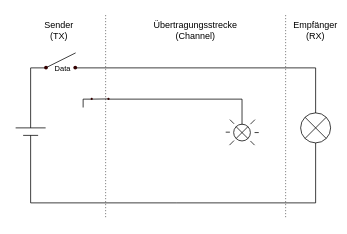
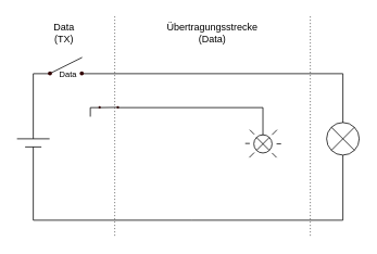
  <mxCell id="0" />
  <mxCell id="1" parent="0" />
  <mxCell id="2" value="" style="endArrow=none;html=1;" edge="1" parent="1"><mxGeometry width="50" height="50" relative="1" as="geometry"><mxPoint x="20" y="170" as="sourcePoint" /><mxPoint x="60" y="170" as="targetPoint" /></mxGeometry></mxCell>
  <mxCell id="3" value="" style="endArrow=none;html=1;" edge="1" parent="1"><mxGeometry width="50" height="50" relative="1" as="geometry"><mxPoint x="30" y="180" as="sourcePoint" /><mxPoint x="50" y="180" as="targetPoint" /></mxGeometry></mxCell>
  <mxCell id="4" value="" style="endArrow=none;html=1;rounded=0;" edge="1" parent="1"><mxGeometry width="50" height="50" relative="1" as="geometry"><mxPoint x="100" y="90" as="sourcePoint" /><mxPoint x="420" y="160" as="targetPoint" /><Array as="points"><mxPoint x="420" y="90" /></Array></mxGeometry></mxCell>
  <mxCell id="5" value="" style="endArrow=none;html=1;rounded=0;exitX=0.5;exitY=1;exitDx=0;exitDy=0;" edge="1" parent="1" source="6"><mxGeometry width="50" height="50" relative="1" as="geometry"><mxPoint x="420" y="200" as="sourcePoint" /><mxPoint x="40" y="180" as="targetPoint" /><Array as="points"><mxPoint x="420" y="270" /><mxPoint x="235" y="270" /><mxPoint x="40" y="270" /></Array></mxGeometry></mxCell>
  <mxCell id="6" value="" style="ellipse;whiteSpace=wrap;html=1;aspect=fixed;" vertex="1" parent="1"><mxGeometry x="400" y="150" width="40" height="40" as="geometry" /></mxCell>
  <mxCell id="7" value="" style="endArrow=none;html=1;exitX=0;exitY=1;exitDx=0;exitDy=0;entryX=1;entryY=0;entryDx=0;entryDy=0;" edge="1" parent="1" source="6" target="6"><mxGeometry width="50" height="50" relative="1" as="geometry"><mxPoint x="380" y="470" as="sourcePoint" /><mxPoint x="430" y="420" as="targetPoint" /></mxGeometry></mxCell>
  <mxCell id="8" value="" style="endArrow=none;html=1;exitX=0;exitY=0;exitDx=0;exitDy=0;entryX=1;entryY=1;entryDx=0;entryDy=0;" edge="1" parent="1" source="6" target="6"><mxGeometry width="50" height="50" relative="1" as="geometry"><mxPoint x="380" y="470" as="sourcePoint" /><mxPoint x="430" y="420" as="targetPoint" /></mxGeometry></mxCell>
  <mxCell id="9" value="" style="endArrow=none;html=1;rounded=0;" edge="1" parent="1"><mxGeometry width="50" height="50" relative="1" as="geometry"><mxPoint x="40" y="170" as="sourcePoint" /><mxPoint x="60" y="90" as="targetPoint" /><Array as="points"><mxPoint x="40" y="90" /></Array></mxGeometry></mxCell>
  <mxCell id="10" value="" style="endArrow=none;html=1;" edge="1" parent="1"><mxGeometry width="50" height="50" relative="1" as="geometry"><mxPoint x="60" y="90" as="sourcePoint" /><mxPoint x="100" y="70" as="targetPoint" /></mxGeometry></mxCell>
  <mxCell id="11" value="" style="ellipse;whiteSpace=wrap;html=1;aspect=fixed;fillColor=#330000;strokeColor=none;" vertex="1" parent="1"><mxGeometry x="58" y="87" width="5" height="5" as="geometry" /></mxCell>
  <mxCell id="12" value="" style="endArrow=none;dashed=1;html=1;dashPattern=1 3;strokeWidth=1;" edge="1" parent="1"><mxGeometry width="50" height="50" relative="1" as="geometry"><mxPoint x="140" y="20" as="sourcePoint" /><mxPoint x="140" y="290" as="targetPoint" /></mxGeometry></mxCell>
  <mxCell id="13" value="" style="endArrow=none;dashed=1;html=1;dashPattern=1 3;strokeWidth=1;" edge="1" parent="1"><mxGeometry width="50" height="50" relative="1" as="geometry"><mxPoint x="380" y="20" as="sourcePoint" /><mxPoint x="380" y="290" as="targetPoint" /></mxGeometry></mxCell>
- <mxCell id="14" value="Sender&lt;br&gt;(TX)" style="text;html=1;strokeColor=none;fillColor=none;align=center;verticalAlign=middle;whiteSpace=wrap;rounded=0;" vertex="1" parent="1"><mxGeometry x="58" y="30" width="40" height="20" as="geometry" /></mxCell>
- <mxCell id="15" value="Übertragungsstrecke&lt;br&gt;(Channel)" style="text;html=1;strokeColor=none;fillColor=none;align=center;verticalAlign=middle;whiteSpace=wrap;rounded=0;" vertex="1" parent="1"><mxGeometry x="240" y="30" width="40" height="20" as="geometry" /></mxCell>
- <mxCell id="16" value="Empfänger&lt;br&gt;(RX)" style="text;html=1;strokeColor=none;fillColor=none;align=center;verticalAlign=middle;whiteSpace=wrap;rounded=0;" vertex="1" parent="1"><mxGeometry x="400" y="30" width="40" height="20" as="geometry" /></mxCell>
+ <mxCell id="14" value="Data&lt;br&gt;(TX)" style="text;html=1;strokeColor=none;fillColor=none;align=center;verticalAlign=middle;whiteSpace=wrap;rounded=0;" vertex="1" parent="1"><mxGeometry x="58" y="30" width="40" height="20" as="geometry" /></mxCell>
+ <mxCell id="15" value="Übertragungsstrecke&lt;br&gt;(Data)" style="text;html=1;strokeColor=none;fillColor=none;align=center;verticalAlign=middle;whiteSpace=wrap;rounded=0;" vertex="1" parent="1"><mxGeometry x="240" y="30" width="40" height="20" as="geometry" /></mxCell>
  <mxCell id="17" value="Data" style="text;html=1;strokeColor=none;fillColor=none;align=center;verticalAlign=middle;whiteSpace=wrap;rounded=0;fontSize=10;" vertex="1" parent="1"><mxGeometry x="63" y="79.5" width="40" height="20" as="geometry" /></mxCell>
  <mxCell id="18" value="" style="ellipse;whiteSpace=wrap;html=1;aspect=fixed;fillColor=#330000;strokeColor=none;" vertex="1" parent="1"><mxGeometry x="97" y="87" width="5" height="5" as="geometry" /></mxCell>
  <mxCell id="19" value="" style="group" vertex="1" connectable="0" parent="1"><mxGeometry x="110" y="130" width="234.16" height="63" as="geometry" /></mxCell>
  <mxCell id="20" value="" style="endArrow=none;html=1;rounded=0;" edge="1" parent="19"><mxGeometry width="50" height="50" relative="1" as="geometry"><mxPoint x="33.451" y="1.673" as="sourcePoint" /><mxPoint x="211.859" y="40.699" as="targetPoint" /><Array as="points"><mxPoint x="211.859" y="1.673" /></Array></mxGeometry></mxCell>
  <mxCell id="21" value="" style="ellipse;whiteSpace=wrap;html=1;aspect=fixed;" vertex="1" parent="19"><mxGeometry x="200.709" y="35.124" width="22.301" height="22.301" as="geometry" /></mxCell>
  <mxCell id="22" value="" style="endArrow=none;html=1;exitX=0;exitY=1;exitDx=0;exitDy=0;entryX=1;entryY=0;entryDx=0;entryDy=0;" edge="1" parent="19" source="21" target="21"><mxGeometry width="50" height="50" relative="1" as="geometry"><mxPoint x="189.558" y="213.531" as="sourcePoint" /><mxPoint x="217.434" y="185.655" as="targetPoint" /></mxGeometry></mxCell>
  <mxCell id="23" value="" style="endArrow=none;html=1;exitX=0;exitY=0;exitDx=0;exitDy=0;entryX=1;entryY=1;entryDx=0;entryDy=0;" edge="1" parent="19" source="21" target="21"><mxGeometry width="50" height="50" relative="1" as="geometry"><mxPoint x="189.558" y="213.531" as="sourcePoint" /><mxPoint x="217.434" y="185.655" as="targetPoint" /></mxGeometry></mxCell>
  <mxCell id="24" value="" style="endArrow=none;html=1;rounded=0;" edge="1" parent="19"><mxGeometry width="50" height="50" relative="1" as="geometry"><mxPoint y="12.823" as="sourcePoint" /><mxPoint x="11.15" y="1.673" as="targetPoint" /><Array as="points"><mxPoint y="1.673" /></Array></mxGeometry></mxCell>
  <mxCell id="25" value="" style="endArrow=none;html=1;entryX=1;entryY=0.5;entryDx=0;entryDy=0;" edge="1" parent="19"><mxGeometry width="50" height="50" relative="1" as="geometry"><mxPoint x="11.15" y="1.673" as="sourcePoint" /><mxPoint x="35.124" y="1.394" as="targetPoint" /></mxGeometry></mxCell>
  <mxCell id="26" value="" style="ellipse;whiteSpace=wrap;html=1;aspect=fixed;fillColor=#330000;strokeColor=none;" vertex="1" parent="19"><mxGeometry x="10.035" width="2.788" height="2.788" as="geometry" /></mxCell>
  <mxCell id="27" value="" style="ellipse;whiteSpace=wrap;html=1;aspect=fixed;fillColor=#330000;strokeColor=none;" vertex="1" parent="19"><mxGeometry x="32.336" width="2.788" height="2.788" as="geometry" /></mxCell>
  <mxCell id="28" value="" style="endArrow=none;html=1;" edge="1" parent="19"><mxGeometry width="50" height="50" relative="1" as="geometry"><mxPoint x="223.01" y="35.124" as="sourcePoint" /><mxPoint x="229.142" y="28.991" as="targetPoint" /></mxGeometry></mxCell>
  <mxCell id="29" value="" style="endArrow=none;html=1;" edge="1" parent="19"><mxGeometry width="50" height="50" relative="1" as="geometry"><mxPoint x="228.585" y="46.274" as="sourcePoint" /><mxPoint x="234.16" y="46.274" as="targetPoint" /></mxGeometry></mxCell>
  <mxCell id="30" value="" style="endArrow=none;html=1;" edge="1" parent="19"><mxGeometry width="50" height="50" relative="1" as="geometry"><mxPoint x="223.01" y="57.425" as="sourcePoint" /><mxPoint x="228.585" y="63" as="targetPoint" /></mxGeometry></mxCell>
  <mxCell id="31" value="" style="group;flipH=1;flipV=1;rotation=-180;" vertex="1" connectable="0" parent="19"><mxGeometry x="190.116" y="28.991" width="11.15" height="34.009" as="geometry" /></mxCell>
  <mxCell id="32" value="" style="endArrow=none;html=1;" edge="1" parent="31"><mxGeometry width="50" height="50" relative="1" as="geometry"><mxPoint x="11.15" y="27.876" as="sourcePoint" /><mxPoint x="5.018" y="34.009" as="targetPoint" /></mxGeometry></mxCell>
  <mxCell id="33" value="" style="endArrow=none;html=1;" edge="1" parent="31"><mxGeometry width="50" height="50" relative="1" as="geometry"><mxPoint x="5.575" y="16.726" as="sourcePoint" /><mxPoint y="16.726" as="targetPoint" /></mxGeometry></mxCell>
  <mxCell id="34" value="" style="endArrow=none;html=1;" edge="1" parent="31"><mxGeometry width="50" height="50" relative="1" as="geometry"><mxPoint x="11.15" y="5.575" as="sourcePoint" /><mxPoint x="5.575" as="targetPoint" /></mxGeometry></mxCell>
